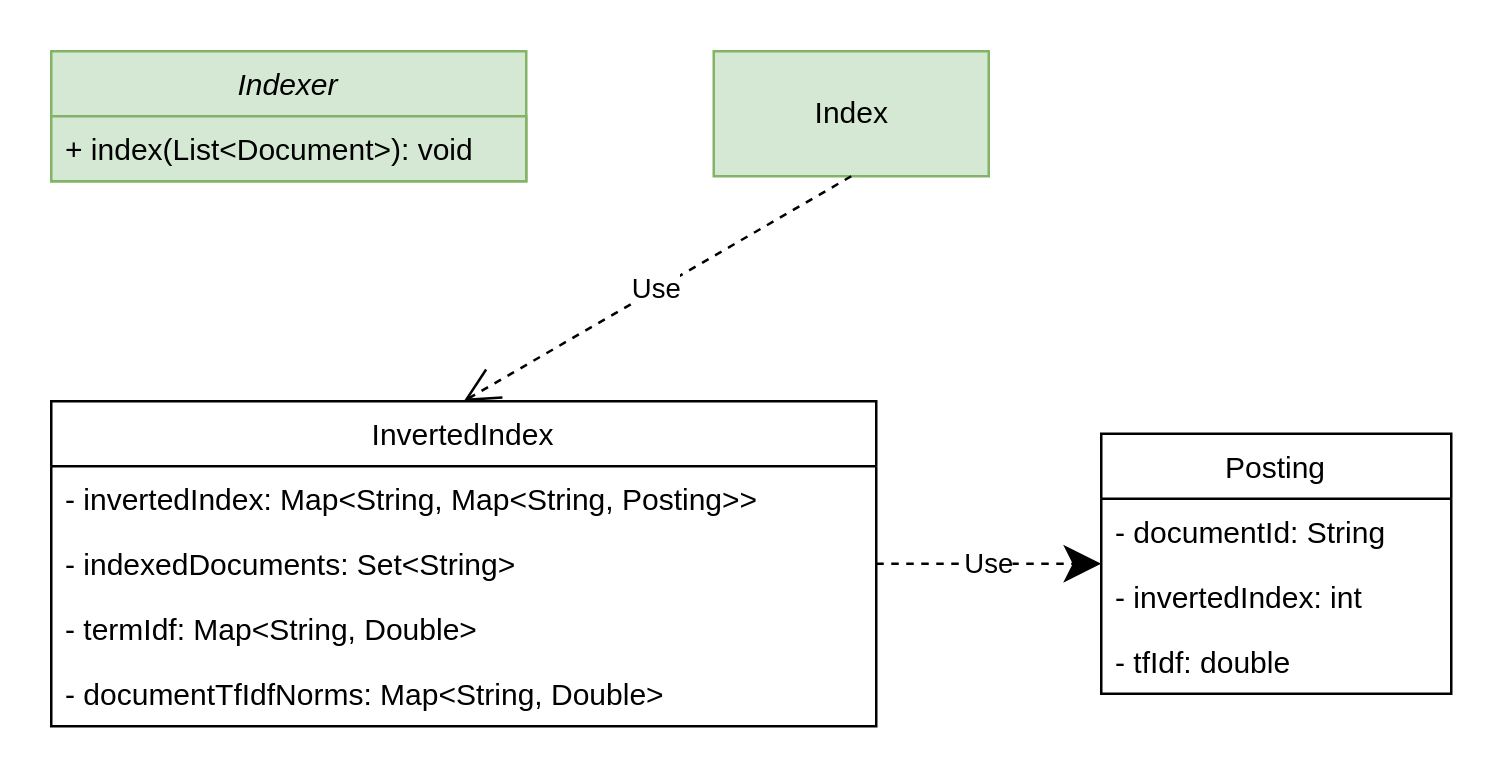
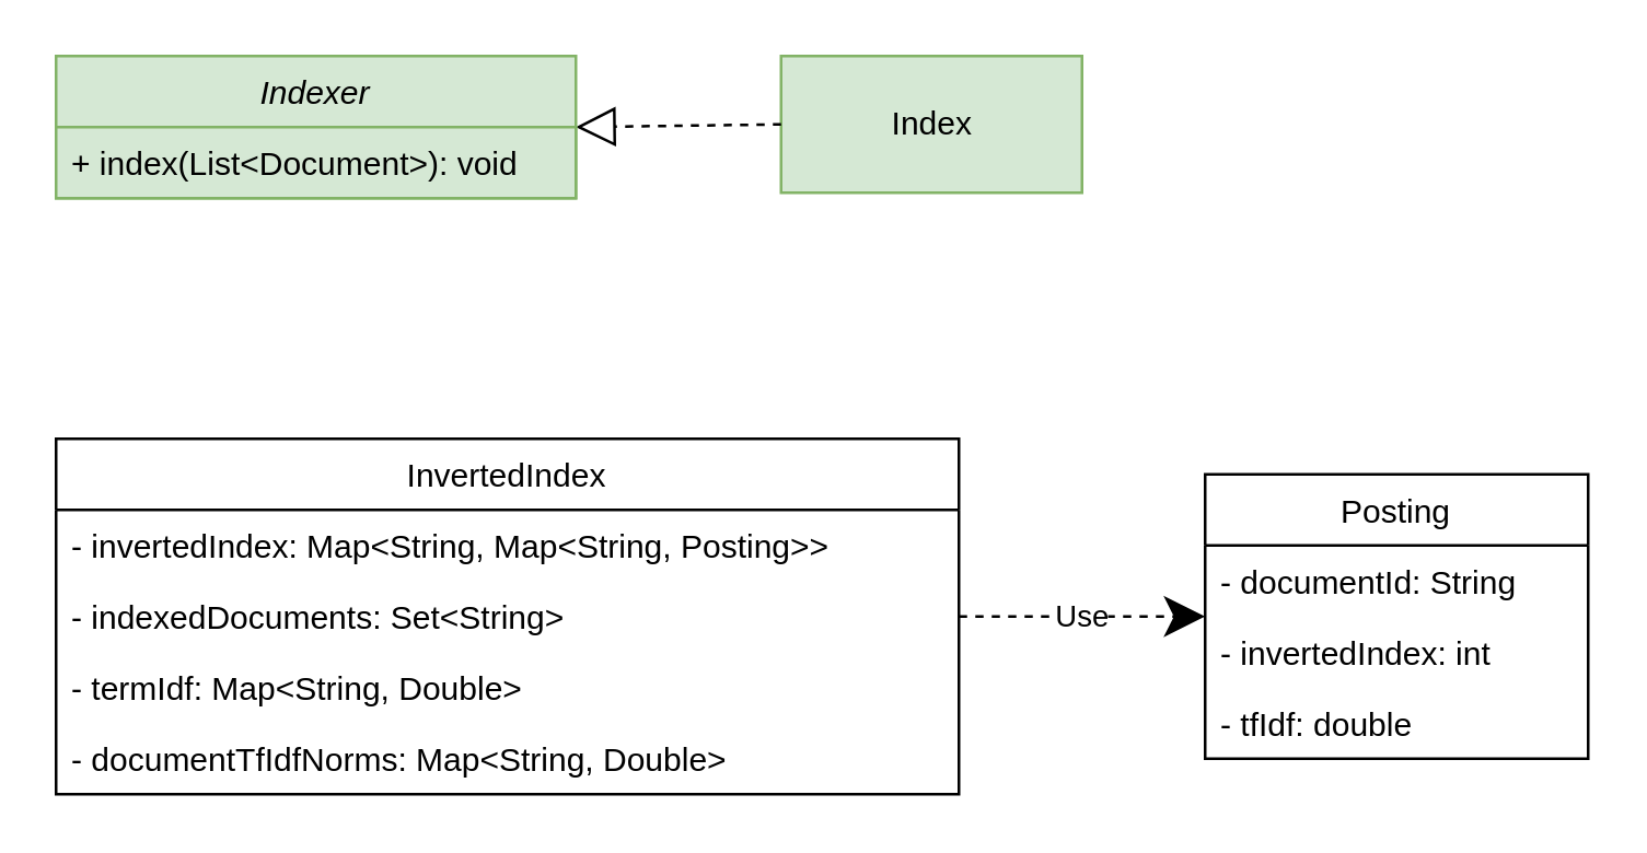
  <mxCell id="0" />
  <mxCell id="1" parent="0" />
  <mxCell id="2" value="Index" style="html=1;fillColor=#d5e8d4;strokeColor=#82b366;" vertex="1" parent="1"><mxGeometry x="285" y="20" width="110" height="50" as="geometry" /></mxCell>
- <mxCell id="3" value="Use" style="endArrow=open;endSize=12;dashed=1;html=1;exitX=0.5;exitY=1;exitDx=0;exitDy=0;entryX=0.5;entryY=0;entryDx=0;entryDy=0;" edge="1" parent="1" source="2" target="7"><mxGeometry width="160" relative="1" as="geometry"><mxPoint x="330" y="190" as="sourcePoint" /><mxPoint x="490" y="190" as="targetPoint" /></mxGeometry></mxCell>
+ <mxCell id="4" value="" style="endArrow=block;dashed=1;endFill=0;endSize=12;html=1;exitX=0;exitY=0.5;exitDx=0;exitDy=0;entryX=1;entryY=0.5;entryDx=0;entryDy=0;" edge="1" parent="1" source="2" target="5"><mxGeometry width="160" relative="1" as="geometry"><mxPoint x="330" y="190" as="sourcePoint" /><mxPoint x="490" y="190" as="targetPoint" /></mxGeometry></mxCell>
  <mxCell id="5" value="Indexer" style="swimlane;fontStyle=2;childLayout=stackLayout;horizontal=1;startSize=26;fillColor=#d5e8d4;horizontalStack=0;resizeParent=1;resizeParentMax=0;resizeLast=0;collapsible=1;marginBottom=0;strokeColor=#82b366;" vertex="1" parent="1"><mxGeometry x="20" y="20" width="190" height="52" as="geometry"><mxRectangle x="20" y="260" width="70" height="26" as="alternateBounds" /></mxGeometry></mxCell>
  <mxCell id="6" value="+ index(List&lt;Document&gt;): void" style="text;strokeColor=#82b366;fillColor=#d5e8d4;align=left;verticalAlign=top;spacingLeft=4;spacingRight=4;overflow=hidden;rotatable=0;points=[[0,0.5],[1,0.5]];portConstraint=eastwest;" vertex="1" parent="5"><mxGeometry y="26" width="190" height="26" as="geometry" /></mxCell>
  <mxCell id="7" value="InvertedIndex" style="swimlane;fontStyle=0;childLayout=stackLayout;horizontal=1;startSize=26;fillColor=none;horizontalStack=0;resizeParent=1;resizeParentMax=0;resizeLast=0;collapsible=1;marginBottom=0;" vertex="1" parent="1"><mxGeometry x="20" y="160" width="330" height="130" as="geometry"><mxRectangle x="20" y="320" width="100" height="26" as="alternateBounds" /></mxGeometry></mxCell>
  <mxCell id="8" value="- invertedIndex: Map&lt;String, Map&lt;String, Posting&gt;&gt;" style="text;strokeColor=none;fillColor=none;align=left;verticalAlign=top;spacingLeft=4;spacingRight=4;overflow=hidden;rotatable=0;points=[[0,0.5],[1,0.5]];portConstraint=eastwest;" vertex="1" parent="7"><mxGeometry y="26" width="330" height="26" as="geometry" /></mxCell>
  <mxCell id="9" value="- indexedDocuments: Set&lt;String&gt;" style="text;strokeColor=none;fillColor=none;align=left;verticalAlign=top;spacingLeft=4;spacingRight=4;overflow=hidden;rotatable=0;points=[[0,0.5],[1,0.5]];portConstraint=eastwest;" vertex="1" parent="7"><mxGeometry y="52" width="330" height="26" as="geometry" /></mxCell>
  <mxCell id="10" value="- termIdf: Map&lt;String, Double&gt;" style="text;strokeColor=none;fillColor=none;align=left;verticalAlign=top;spacingLeft=4;spacingRight=4;overflow=hidden;rotatable=0;points=[[0,0.5],[1,0.5]];portConstraint=eastwest;" vertex="1" parent="7"><mxGeometry y="78" width="330" height="26" as="geometry" /></mxCell>
  <mxCell id="11" value="- documentTfIdfNorms: Map&lt;String, Double&gt;" style="text;strokeColor=none;fillColor=none;align=left;verticalAlign=top;spacingLeft=4;spacingRight=4;overflow=hidden;rotatable=0;points=[[0,0.5],[1,0.5]];portConstraint=eastwest;" vertex="1" parent="7"><mxGeometry y="104" width="330" height="26" as="geometry" /></mxCell>
  <mxCell id="12" value="Use" style="endArrow=classic;endSize=12;dashed=1;html=1;exitX=1;exitY=0.5;exitDx=0;exitDy=0;entryX=0;entryY=0.5;entryDx=0;entryDy=0;" edge="1" parent="1" source="7" target="13"><mxGeometry width="160" relative="1" as="geometry"><mxPoint x="330" y="190" as="sourcePoint" /><mxPoint x="490" y="190" as="targetPoint" /></mxGeometry></mxCell>
  <mxCell id="13" value="Posting" style="swimlane;fontStyle=0;childLayout=stackLayout;horizontal=1;startSize=26;fillColor=none;horizontalStack=0;resizeParent=1;resizeParentMax=0;resizeLast=0;collapsible=1;marginBottom=0;" vertex="1" parent="1"><mxGeometry x="440" y="173" width="140" height="104" as="geometry"><mxRectangle x="440" y="360" width="70" height="26" as="alternateBounds" /></mxGeometry></mxCell>
  <mxCell id="14" value="- documentId: String" style="text;strokeColor=none;fillColor=none;align=left;verticalAlign=top;spacingLeft=4;spacingRight=4;overflow=hidden;rotatable=0;points=[[0,0.5],[1,0.5]];portConstraint=eastwest;" vertex="1" parent="13"><mxGeometry y="26" width="140" height="26" as="geometry" /></mxCell>
  <mxCell id="15" value="- invertedIndex: int" style="text;strokeColor=none;fillColor=none;align=left;verticalAlign=top;spacingLeft=4;spacingRight=4;overflow=hidden;rotatable=0;points=[[0,0.5],[1,0.5]];portConstraint=eastwest;" vertex="1" parent="13"><mxGeometry y="52" width="140" height="26" as="geometry" /></mxCell>
  <mxCell id="16" value="- tfIdf: double" style="text;strokeColor=none;fillColor=none;align=left;verticalAlign=top;spacingLeft=4;spacingRight=4;overflow=hidden;rotatable=0;points=[[0,0.5],[1,0.5]];portConstraint=eastwest;" vertex="1" parent="13"><mxGeometry y="78" width="140" height="26" as="geometry" /></mxCell>
